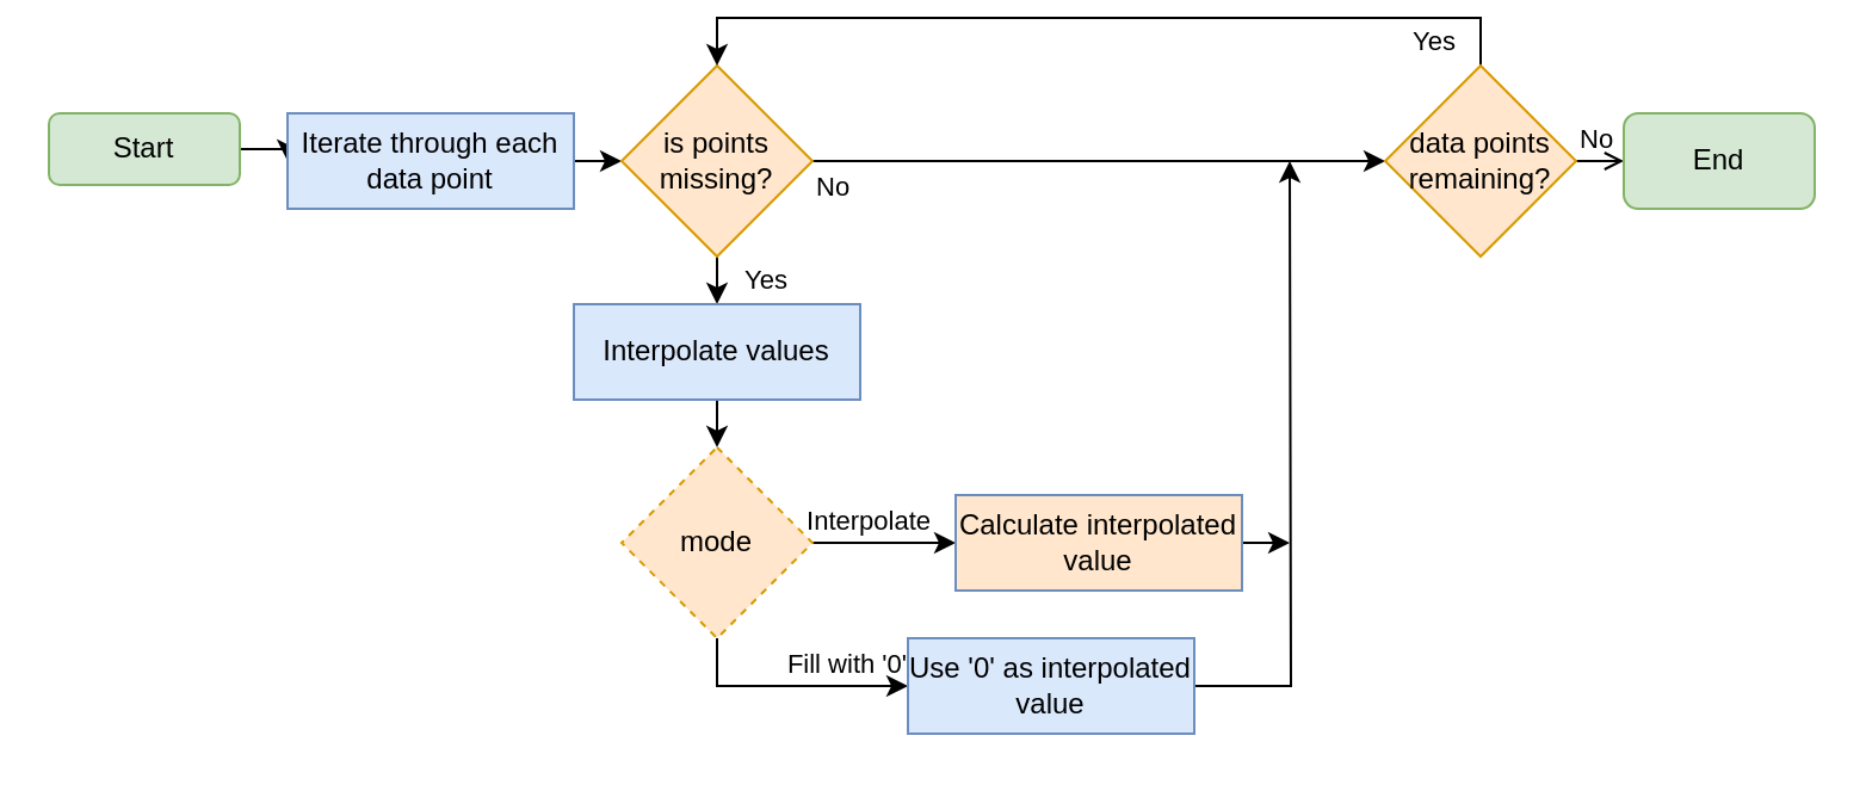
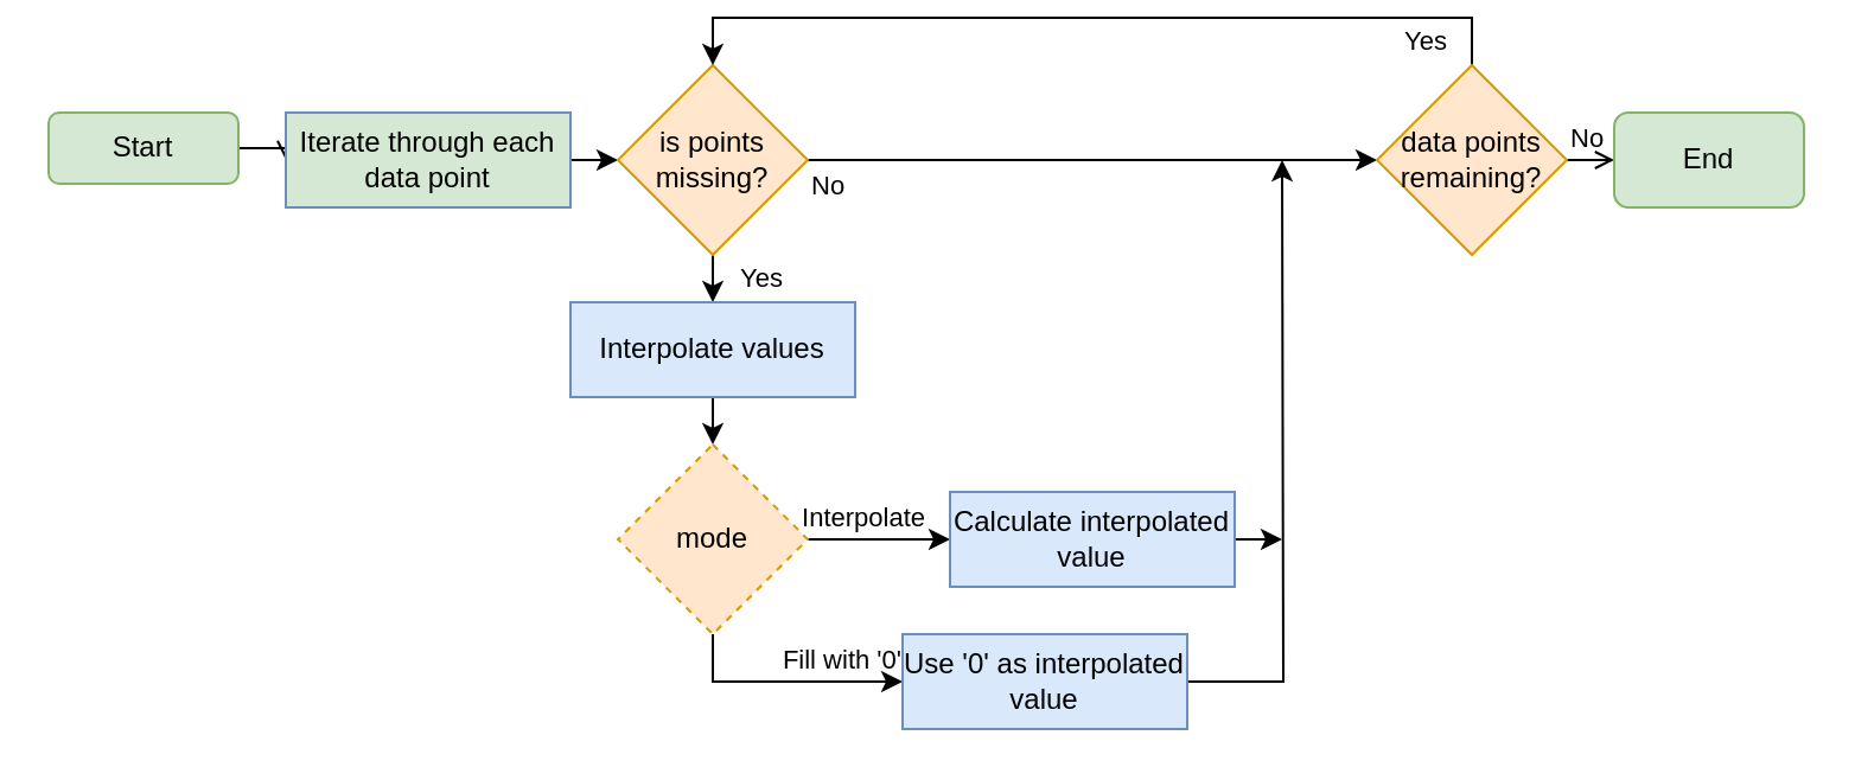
  <mxCell id="0" />
  <mxCell id="1" parent="0" />
- <mxCell id="2" style="edgeStyle=orthogonalEdgeStyle;rounded=0;orthogonalLoop=1;jettySize=auto;html=1;exitX=1;exitY=0.5;exitDx=0;exitDy=0;entryX=0;entryY=0.5;entryDx=0;entryDy=0;" edge="1" parent="1" source="3" target="5"><mxGeometry relative="1" as="geometry" /></mxCell>
+ <mxCell id="2" style="edgeStyle=orthogonalEdgeStyle;rounded=0;orthogonalLoop=1;jettySize=auto;html=1;exitX=1;exitY=0.5;exitDx=0;exitDy=0;entryX=0;entryY=0.5;entryDx=0;entryDy=0;endArrow=open;" edge="1" parent="1" source="3" target="5"><mxGeometry relative="1" as="geometry" /></mxCell>
  <mxCell id="3" value="Start" style="rounded=1;whiteSpace=wrap;html=1;fillColor=#d5e8d4;strokeColor=#82b366;" vertex="1" parent="1"><mxGeometry x="20" y="40" width="80" height="30" as="geometry" /></mxCell>
  <mxCell id="4" style="edgeStyle=orthogonalEdgeStyle;rounded=0;orthogonalLoop=1;jettySize=auto;html=1;exitX=1;exitY=0.5;exitDx=0;exitDy=0;entryX=0;entryY=0.5;entryDx=0;entryDy=0;" edge="1" parent="1" source="5" target="10"><mxGeometry relative="1" as="geometry" /></mxCell>
- <mxCell id="5" value="Iterate through each data point" style="rounded=0;whiteSpace=wrap;html=1;fillColor=#dae8fc;strokeColor=#6c8ebf;" vertex="1" parent="1"><mxGeometry x="120" y="40" width="120" height="40" as="geometry" /></mxCell>
+ <mxCell id="5" value="Iterate through each data point" style="rounded=0;whiteSpace=wrap;html=1;fillColor=#d5e8d4;strokeColor=#6c8ebf;" vertex="1" parent="1"><mxGeometry x="120" y="40" width="120" height="40" as="geometry" /></mxCell>
  <mxCell id="6" style="edgeStyle=orthogonalEdgeStyle;rounded=0;orthogonalLoop=1;jettySize=auto;html=1;exitX=0.5;exitY=1;exitDx=0;exitDy=0;entryX=0.5;entryY=0;entryDx=0;entryDy=0;" edge="1" parent="1" source="10" target="12"><mxGeometry relative="1" as="geometry" /></mxCell>
  <mxCell id="7" value="Yes" style="edgeLabel;html=1;align=left;verticalAlign=middle;resizable=0;points=[];labelBackgroundColor=none;" vertex="1" connectable="0" parent="6"><mxGeometry x="-0.084" y="-1" relative="1" as="geometry"><mxPoint x="11" as="offset" /></mxGeometry></mxCell>
  <mxCell id="8" style="edgeStyle=orthogonalEdgeStyle;rounded=0;orthogonalLoop=1;jettySize=auto;html=1;exitX=1;exitY=0.5;exitDx=0;exitDy=0;entryX=0;entryY=0.5;entryDx=0;entryDy=0;" edge="1" parent="1" source="10" target="26"><mxGeometry relative="1" as="geometry"><mxPoint x="580" y="60" as="targetPoint" /></mxGeometry></mxCell>
  <mxCell id="9" value="No" style="edgeLabel;html=1;align=left;verticalAlign=middle;resizable=0;points=[];labelBackgroundColor=none;" vertex="1" connectable="0" parent="8"><mxGeometry x="-0.854" y="-2" relative="1" as="geometry"><mxPoint x="-18" y="8" as="offset" /></mxGeometry></mxCell>
  <mxCell id="10" value="is points missing?" style="rhombus;whiteSpace=wrap;html=1;fillColor=#ffe6cc;strokeColor=#d79b00;" vertex="1" parent="1"><mxGeometry x="260" y="20" width="80" height="80" as="geometry" /></mxCell>
  <mxCell id="11" style="edgeStyle=orthogonalEdgeStyle;rounded=0;orthogonalLoop=1;jettySize=auto;html=1;exitX=0.5;exitY=1;exitDx=0;exitDy=0;entryX=0.5;entryY=0;entryDx=0;entryDy=0;" edge="1" parent="1" source="12" target="17"><mxGeometry relative="1" as="geometry" /></mxCell>
  <mxCell id="12" value="Interpolate values" style="rounded=0;whiteSpace=wrap;html=1;fillColor=#dae8fc;strokeColor=#6c8ebf;" vertex="1" parent="1"><mxGeometry x="240" y="120" width="120" height="40" as="geometry" /></mxCell>
  <mxCell id="13" style="edgeStyle=orthogonalEdgeStyle;rounded=0;orthogonalLoop=1;jettySize=auto;html=1;exitX=1;exitY=0.5;exitDx=0;exitDy=0;entryX=0;entryY=0.5;entryDx=0;entryDy=0;" edge="1" parent="1" source="17" target="19"><mxGeometry relative="1" as="geometry" /></mxCell>
  <mxCell id="14" value="Interpolate" style="edgeLabel;html=1;align=right;verticalAlign=middle;resizable=0;points=[];labelBackgroundColor=none;" vertex="1" connectable="0" parent="13"><mxGeometry x="-0.27" y="-1" relative="1" as="geometry"><mxPoint x="28" y="-11" as="offset" /></mxGeometry></mxCell>
  <mxCell id="15" style="edgeStyle=orthogonalEdgeStyle;rounded=0;orthogonalLoop=1;jettySize=auto;html=1;exitX=0.5;exitY=1;exitDx=0;exitDy=0;entryX=0;entryY=0.5;entryDx=0;entryDy=0;" edge="1" parent="1" source="17" target="21"><mxGeometry relative="1" as="geometry" /></mxCell>
  <mxCell id="16" value="Fill with '0'" style="edgeLabel;html=1;align=right;verticalAlign=middle;resizable=0;points=[];labelBackgroundColor=none;" vertex="1" connectable="0" parent="15"><mxGeometry x="-0.004" y="-1" relative="1" as="geometry"><mxPoint x="50" y="-11" as="offset" /></mxGeometry></mxCell>
  <mxCell id="17" value="mode" style="rhombus;whiteSpace=wrap;html=1;fillColor=#ffe6cc;strokeColor=#d79b00;dashed=1;" vertex="1" parent="1"><mxGeometry x="260" y="180" width="80" height="80" as="geometry" /></mxCell>
  <mxCell id="18" style="edgeStyle=orthogonalEdgeStyle;rounded=0;orthogonalLoop=1;jettySize=auto;html=1;exitX=1;exitY=0.5;exitDx=0;exitDy=0;" edge="1" parent="1" source="19"><mxGeometry relative="1" as="geometry"><mxPoint x="540" y="219.826" as="targetPoint" /></mxGeometry></mxCell>
- <mxCell id="19" value="Calculate interpolated value" style="rounded=0;whiteSpace=wrap;html=1;fillColor=#ffe6cc;strokeColor=#6c8ebf;" vertex="1" parent="1"><mxGeometry x="400" y="200" width="120" height="40" as="geometry" /></mxCell>
+ <mxCell id="19" value="Calculate interpolated value" style="rounded=0;whiteSpace=wrap;html=1;fillColor=#dae8fc;strokeColor=#6c8ebf;" vertex="1" parent="1"><mxGeometry x="400" y="200" width="120" height="40" as="geometry" /></mxCell>
  <mxCell id="20" style="edgeStyle=orthogonalEdgeStyle;rounded=0;orthogonalLoop=1;jettySize=auto;html=1;exitX=1;exitY=0.5;exitDx=0;exitDy=0;" edge="1" parent="1" source="21"><mxGeometry relative="1" as="geometry"><mxPoint x="540" y="60" as="targetPoint" /></mxGeometry></mxCell>
  <mxCell id="21" value="Use '0' as interpolated value" style="rounded=0;whiteSpace=wrap;html=1;fillColor=#dae8fc;strokeColor=#6c8ebf;" vertex="1" parent="1"><mxGeometry x="380" y="260" width="120" height="40" as="geometry" /></mxCell>
  <mxCell id="22" style="edgeStyle=orthogonalEdgeStyle;rounded=0;orthogonalLoop=1;jettySize=auto;html=1;exitX=0.5;exitY=0;exitDx=0;exitDy=0;entryX=0.5;entryY=0;entryDx=0;entryDy=0;" edge="1" parent="1" source="26" target="10"><mxGeometry relative="1" as="geometry" /></mxCell>
  <mxCell id="23" value="Yes" style="edgeLabel;html=1;align=right;verticalAlign=middle;resizable=0;points=[];labelBackgroundColor=none;" vertex="1" connectable="0" parent="22"><mxGeometry x="-0.938" y="-2" relative="1" as="geometry"><mxPoint x="-12" as="offset" /></mxGeometry></mxCell>
  <mxCell id="24" style="edgeStyle=orthogonalEdgeStyle;rounded=0;orthogonalLoop=1;jettySize=auto;html=1;exitX=1;exitY=0.5;exitDx=0;exitDy=0;entryX=0;entryY=0.5;entryDx=0;entryDy=0;endArrow=open;" edge="1" parent="1" source="26" target="27"><mxGeometry relative="1" as="geometry" /></mxCell>
  <mxCell id="25" value="No" style="edgeLabel;html=1;align=left;verticalAlign=middle;resizable=0;points=[];labelBackgroundColor=none;" vertex="1" connectable="0" parent="24"><mxGeometry x="-0.304" y="-1" relative="1" as="geometry"><mxPoint x="-7" y="-11" as="offset" /></mxGeometry></mxCell>
  <mxCell id="26" value="data points remaining?" style="rhombus;whiteSpace=wrap;html=1;fillColor=#ffe6cc;strokeColor=#d79b00;" vertex="1" parent="1"><mxGeometry x="580" y="20" width="80" height="80" as="geometry" /></mxCell>
  <mxCell id="27" value="End" style="rounded=1;whiteSpace=wrap;html=1;fillColor=#d5e8d4;strokeColor=#82b366;" vertex="1" parent="1"><mxGeometry x="680" y="40" width="80" height="40" as="geometry" /></mxCell>
